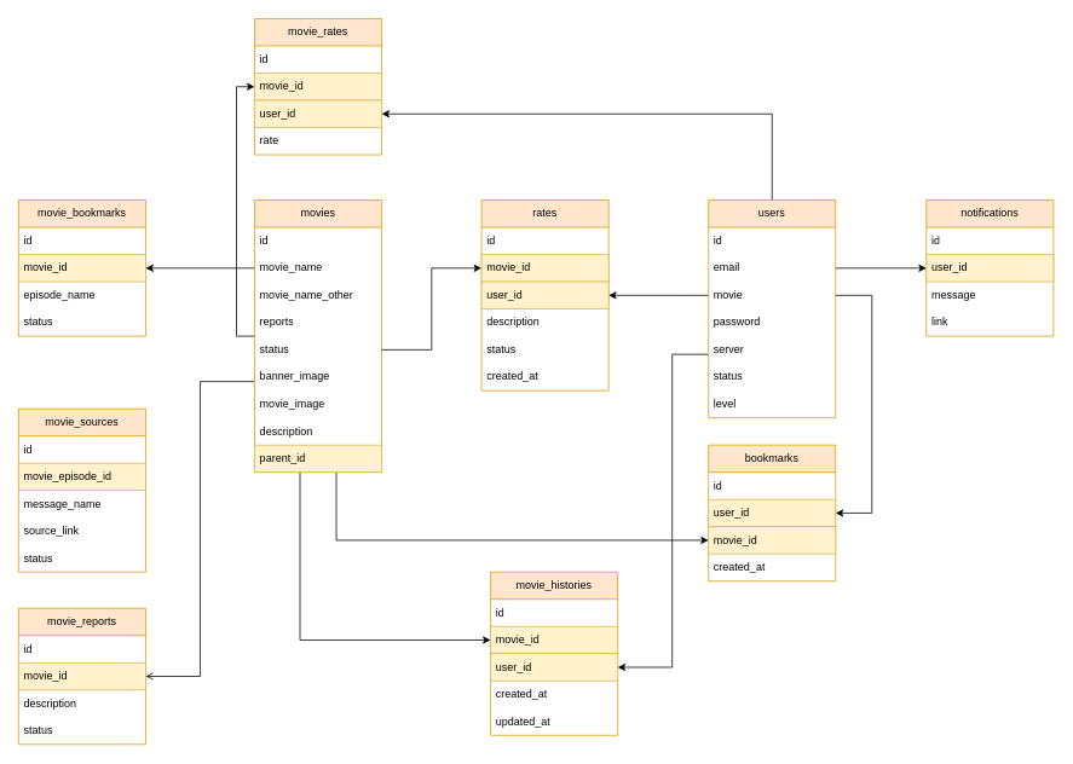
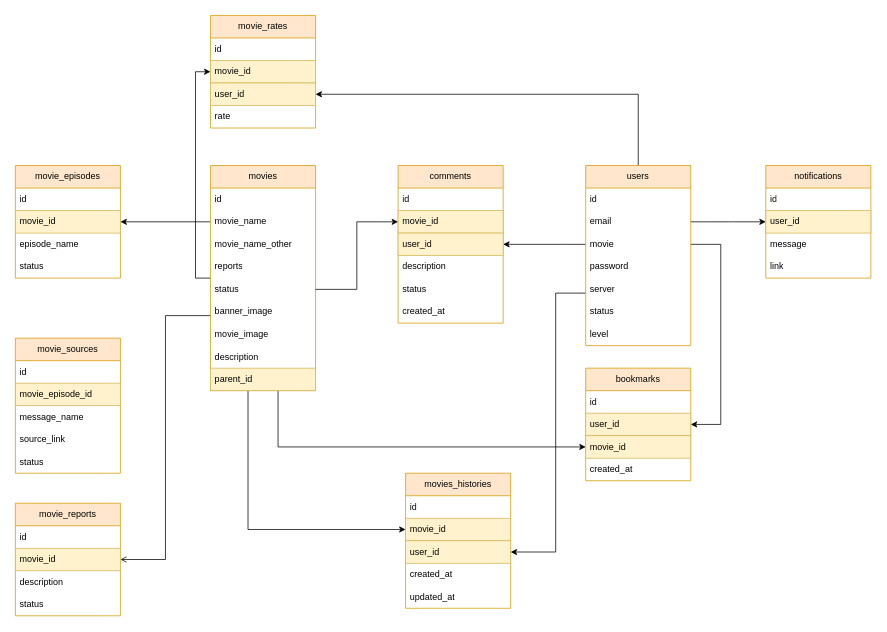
  <mxCell id="0" />
  <mxCell id="1" parent="0" />
  <mxCell id="2" style="edgeStyle=orthogonalEdgeStyle;rounded=0;orthogonalLoop=1;jettySize=auto;html=1;" parent="1" source="7" target="19" edge="1"><mxGeometry relative="1" as="geometry"><Array as="points"><mxPoint x="260" y="295" /><mxPoint x="260" y="295" /></Array></mxGeometry></mxCell>
  <mxCell id="3" style="edgeStyle=orthogonalEdgeStyle;rounded=0;orthogonalLoop=1;jettySize=auto;html=1;" parent="1" source="7" target="46" edge="1"><mxGeometry relative="1" as="geometry"><Array as="points"><mxPoint x="370" y="595" /></Array></mxGeometry></mxCell>
  <mxCell id="4" style="edgeStyle=orthogonalEdgeStyle;rounded=0;orthogonalLoop=1;jettySize=auto;html=1;" parent="1" source="7" target="50" edge="1"><mxGeometry relative="1" as="geometry"><Array as="points"><mxPoint x="260" y="370" /><mxPoint x="260" y="95" /></Array></mxGeometry></mxCell>
  <mxCell id="5" style="edgeStyle=orthogonalEdgeStyle;rounded=0;orthogonalLoop=1;jettySize=auto;html=1;" parent="1" source="7" target="55" edge="1"><mxGeometry relative="1" as="geometry"><Array as="points"><mxPoint x="330" y="705" /></Array></mxGeometry></mxCell>
  <mxCell id="6" style="edgeStyle=orthogonalEdgeStyle;rounded=0;orthogonalLoop=1;jettySize=auto;html=1;entryX=1;entryY=0.5;entryDx=0;entryDy=0;endArrow=open;" parent="1" source="7" target="70" edge="1"><mxGeometry relative="1" as="geometry"><Array as="points"><mxPoint x="220" y="420" /><mxPoint x="220" y="745" /></Array></mxGeometry></mxCell>
  <mxCell id="7" value="movies" style="swimlane;fontStyle=0;childLayout=stackLayout;horizontal=1;startSize=30;horizontalStack=0;resizeParent=1;resizeParentMax=0;resizeLast=0;collapsible=1;marginBottom=0;whiteSpace=wrap;html=1;fillColor=#ffe6cc;strokeColor=#d79b00;" parent="1" vertex="1"><mxGeometry x="280" y="220" width="140" height="300" as="geometry" /></mxCell>
  <mxCell id="8" value="id" style="text;align=left;verticalAlign=middle;spacingLeft=4;spacingRight=4;overflow=hidden;points=[[0,0.5],[1,0.5]];portConstraint=eastwest;rotatable=0;whiteSpace=wrap;html=1;" parent="7" vertex="1"><mxGeometry y="30" width="140" height="30" as="geometry" /></mxCell>
  <mxCell id="9" value="movie_name" style="text;align=left;verticalAlign=middle;spacingLeft=4;spacingRight=4;overflow=hidden;points=[[0,0.5],[1,0.5]];portConstraint=eastwest;rotatable=0;whiteSpace=wrap;html=1;" parent="7" vertex="1"><mxGeometry y="60" width="140" height="30" as="geometry" /></mxCell>
  <mxCell id="10" value="movie_name_other" style="text;align=left;verticalAlign=middle;spacingLeft=4;spacingRight=4;overflow=hidden;points=[[0,0.5],[1,0.5]];portConstraint=eastwest;rotatable=0;whiteSpace=wrap;html=1;" parent="7" vertex="1"><mxGeometry y="90" width="140" height="30" as="geometry" /></mxCell>
  <mxCell id="11" value="reports" style="text;align=left;verticalAlign=middle;spacingLeft=4;spacingRight=4;overflow=hidden;points=[[0,0.5],[1,0.5]];portConstraint=eastwest;rotatable=0;whiteSpace=wrap;html=1;" parent="7" vertex="1"><mxGeometry y="120" width="140" height="30" as="geometry" /></mxCell>
  <mxCell id="12" value="status" style="text;align=left;verticalAlign=middle;spacingLeft=4;spacingRight=4;overflow=hidden;points=[[0,0.5],[1,0.5]];portConstraint=eastwest;rotatable=0;whiteSpace=wrap;html=1;" parent="7" vertex="1"><mxGeometry y="150" width="140" height="30" as="geometry" /></mxCell>
  <mxCell id="13" value="banner_image" style="text;align=left;verticalAlign=middle;spacingLeft=4;spacingRight=4;overflow=hidden;points=[[0,0.5],[1,0.5]];portConstraint=eastwest;rotatable=0;whiteSpace=wrap;html=1;" parent="7" vertex="1"><mxGeometry y="180" width="140" height="30" as="geometry" /></mxCell>
  <mxCell id="14" value="movie_image" style="text;align=left;verticalAlign=middle;spacingLeft=4;spacingRight=4;overflow=hidden;points=[[0,0.5],[1,0.5]];portConstraint=eastwest;rotatable=0;whiteSpace=wrap;html=1;" parent="7" vertex="1"><mxGeometry y="210" width="140" height="30" as="geometry" /></mxCell>
  <mxCell id="15" value="description" style="text;align=left;verticalAlign=middle;spacingLeft=4;spacingRight=4;overflow=hidden;points=[[0,0.5],[1,0.5]];portConstraint=eastwest;rotatable=0;whiteSpace=wrap;html=1;" parent="7" vertex="1"><mxGeometry y="240" width="140" height="30" as="geometry" /></mxCell>
  <mxCell id="16" value="parent_id" style="text;align=left;verticalAlign=middle;spacingLeft=4;spacingRight=4;overflow=hidden;points=[[0,0.5],[1,0.5]];portConstraint=eastwest;rotatable=0;whiteSpace=wrap;html=1;fillColor=#fff2cc;strokeColor=#d6b656;" parent="7" vertex="1"><mxGeometry y="270" width="140" height="30" as="geometry" /></mxCell>
- <mxCell id="17" value="movie_bookmarks" style="swimlane;fontStyle=0;childLayout=stackLayout;horizontal=1;startSize=30;horizontalStack=0;resizeParent=1;resizeParentMax=0;resizeLast=0;collapsible=1;marginBottom=0;whiteSpace=wrap;html=1;fillColor=#ffe6cc;strokeColor=#d79b00;" parent="1" vertex="1"><mxGeometry x="20" y="220" width="140" height="150" as="geometry" /></mxCell>
+ <mxCell id="17" value="movie_episodes" style="swimlane;fontStyle=0;childLayout=stackLayout;horizontal=1;startSize=30;horizontalStack=0;resizeParent=1;resizeParentMax=0;resizeLast=0;collapsible=1;marginBottom=0;whiteSpace=wrap;html=1;fillColor=#ffe6cc;strokeColor=#d79b00;" parent="1" vertex="1"><mxGeometry x="20" y="220" width="140" height="150" as="geometry" /></mxCell>
  <mxCell id="18" value="id" style="text;strokeColor=none;fillColor=none;align=left;verticalAlign=middle;spacingLeft=4;spacingRight=4;overflow=hidden;points=[[0,0.5],[1,0.5]];portConstraint=eastwest;rotatable=0;whiteSpace=wrap;html=1;" parent="17" vertex="1"><mxGeometry y="30" width="140" height="30" as="geometry" /></mxCell>
  <mxCell id="19" value="movie_id" style="text;strokeColor=#d6b656;fillColor=#fff2cc;align=left;verticalAlign=middle;spacingLeft=4;spacingRight=4;overflow=hidden;points=[[0,0.5],[1,0.5]];portConstraint=eastwest;rotatable=0;whiteSpace=wrap;html=1;" parent="17" vertex="1"><mxGeometry y="60" width="140" height="30" as="geometry" /></mxCell>
  <mxCell id="20" value="episode_name" style="text;strokeColor=none;fillColor=none;align=left;verticalAlign=middle;spacingLeft=4;spacingRight=4;overflow=hidden;points=[[0,0.5],[1,0.5]];portConstraint=eastwest;rotatable=0;whiteSpace=wrap;html=1;" parent="17" vertex="1"><mxGeometry y="90" width="140" height="30" as="geometry" /></mxCell>
  <mxCell id="21" value="status" style="text;strokeColor=none;fillColor=none;align=left;verticalAlign=middle;spacingLeft=4;spacingRight=4;overflow=hidden;points=[[0,0.5],[1,0.5]];portConstraint=eastwest;rotatable=0;whiteSpace=wrap;html=1;" parent="17" vertex="1"><mxGeometry y="120" width="140" height="30" as="geometry" /></mxCell>
- <mxCell id="22" value="rates" style="swimlane;fontStyle=0;childLayout=stackLayout;horizontal=1;startSize=30;horizontalStack=0;resizeParent=1;resizeParentMax=0;resizeLast=0;collapsible=1;marginBottom=0;whiteSpace=wrap;html=1;fillColor=#ffe6cc;strokeColor=#d79b00;" parent="1" vertex="1"><mxGeometry x="530" y="220" width="140" height="210" as="geometry" /></mxCell>
+ <mxCell id="22" value="comments" style="swimlane;fontStyle=0;childLayout=stackLayout;horizontal=1;startSize=30;horizontalStack=0;resizeParent=1;resizeParentMax=0;resizeLast=0;collapsible=1;marginBottom=0;whiteSpace=wrap;html=1;fillColor=#ffe6cc;strokeColor=#d79b00;" parent="1" vertex="1"><mxGeometry x="530" y="220" width="140" height="210" as="geometry" /></mxCell>
  <mxCell id="23" value="id" style="text;strokeColor=none;fillColor=none;align=left;verticalAlign=middle;spacingLeft=4;spacingRight=4;overflow=hidden;points=[[0,0.5],[1,0.5]];portConstraint=eastwest;rotatable=0;whiteSpace=wrap;html=1;" parent="22" vertex="1"><mxGeometry y="30" width="140" height="30" as="geometry" /></mxCell>
  <mxCell id="24" value="movie_id" style="text;strokeColor=#d6b656;fillColor=#fff2cc;align=left;verticalAlign=middle;spacingLeft=4;spacingRight=4;overflow=hidden;points=[[0,0.5],[1,0.5]];portConstraint=eastwest;rotatable=0;whiteSpace=wrap;html=1;" parent="22" vertex="1"><mxGeometry y="60" width="140" height="30" as="geometry" /></mxCell>
  <mxCell id="25" value="user_id" style="text;strokeColor=#d6b656;fillColor=#fff2cc;align=left;verticalAlign=middle;spacingLeft=4;spacingRight=4;overflow=hidden;points=[[0,0.5],[1,0.5]];portConstraint=eastwest;rotatable=0;whiteSpace=wrap;html=1;" parent="22" vertex="1"><mxGeometry y="90" width="140" height="30" as="geometry" /></mxCell>
  <mxCell id="26" value="description" style="text;strokeColor=none;fillColor=none;align=left;verticalAlign=middle;spacingLeft=4;spacingRight=4;overflow=hidden;points=[[0,0.5],[1,0.5]];portConstraint=eastwest;rotatable=0;whiteSpace=wrap;html=1;" parent="22" vertex="1"><mxGeometry y="120" width="140" height="30" as="geometry" /></mxCell>
  <mxCell id="27" value="status" style="text;strokeColor=none;fillColor=none;align=left;verticalAlign=middle;spacingLeft=4;spacingRight=4;overflow=hidden;points=[[0,0.5],[1,0.5]];portConstraint=eastwest;rotatable=0;whiteSpace=wrap;html=1;" parent="22" vertex="1"><mxGeometry y="150" width="140" height="30" as="geometry" /></mxCell>
  <mxCell id="28" value="created_at" style="text;strokeColor=none;fillColor=none;align=left;verticalAlign=middle;spacingLeft=4;spacingRight=4;overflow=hidden;points=[[0,0.5],[1,0.5]];portConstraint=eastwest;rotatable=0;whiteSpace=wrap;html=1;" parent="22" vertex="1"><mxGeometry y="180" width="140" height="30" as="geometry" /></mxCell>
  <mxCell id="29" style="edgeStyle=orthogonalEdgeStyle;rounded=0;orthogonalLoop=1;jettySize=auto;html=1;" parent="1" source="12" target="24" edge="1"><mxGeometry relative="1" as="geometry" /></mxCell>
  <mxCell id="30" style="edgeStyle=orthogonalEdgeStyle;rounded=0;orthogonalLoop=1;jettySize=auto;html=1;" parent="1" source="35" target="25" edge="1"><mxGeometry relative="1" as="geometry"><Array as="points"><mxPoint x="750" y="325" /><mxPoint x="750" y="325" /></Array></mxGeometry></mxCell>
  <mxCell id="31" style="edgeStyle=orthogonalEdgeStyle;rounded=0;orthogonalLoop=1;jettySize=auto;html=1;" parent="1" source="35" target="45" edge="1"><mxGeometry relative="1" as="geometry"><Array as="points"><mxPoint x="960" y="325" /><mxPoint x="960" y="565" /></Array></mxGeometry></mxCell>
  <mxCell id="32" style="edgeStyle=orthogonalEdgeStyle;rounded=0;orthogonalLoop=1;jettySize=auto;html=1;" parent="1" source="35" target="51" edge="1"><mxGeometry relative="1" as="geometry" /></mxCell>
  <mxCell id="33" style="edgeStyle=orthogonalEdgeStyle;rounded=0;orthogonalLoop=1;jettySize=auto;html=1;entryX=0;entryY=0.5;entryDx=0;entryDy=0;" parent="1" source="35" target="61" edge="1"><mxGeometry relative="1" as="geometry"><Array as="points"><mxPoint x="970" y="295" /><mxPoint x="970" y="295" /></Array></mxGeometry></mxCell>
  <mxCell id="34" style="edgeStyle=orthogonalEdgeStyle;rounded=0;orthogonalLoop=1;jettySize=auto;html=1;" parent="1" source="35" target="56" edge="1"><mxGeometry relative="1" as="geometry"><Array as="points"><mxPoint x="740" y="390" /><mxPoint x="740" y="735" /></Array></mxGeometry></mxCell>
  <mxCell id="35" value="users" style="swimlane;fontStyle=0;childLayout=stackLayout;horizontal=1;startSize=30;horizontalStack=0;resizeParent=1;resizeParentMax=0;resizeLast=0;collapsible=1;marginBottom=0;whiteSpace=wrap;html=1;fillColor=#ffe6cc;strokeColor=#d79b00;" parent="1" vertex="1"><mxGeometry x="780" y="220" width="140" height="240" as="geometry" /></mxCell>
  <mxCell id="36" value="id" style="text;strokeColor=none;fillColor=none;align=left;verticalAlign=middle;spacingLeft=4;spacingRight=4;overflow=hidden;points=[[0,0.5],[1,0.5]];portConstraint=eastwest;rotatable=0;whiteSpace=wrap;html=1;" parent="35" vertex="1"><mxGeometry y="30" width="140" height="30" as="geometry" /></mxCell>
  <mxCell id="37" value="email" style="text;strokeColor=none;fillColor=none;align=left;verticalAlign=middle;spacingLeft=4;spacingRight=4;overflow=hidden;points=[[0,0.5],[1,0.5]];portConstraint=eastwest;rotatable=0;whiteSpace=wrap;html=1;" parent="35" vertex="1"><mxGeometry y="60" width="140" height="30" as="geometry" /></mxCell>
  <mxCell id="38" value="movie" style="text;strokeColor=none;fillColor=none;align=left;verticalAlign=middle;spacingLeft=4;spacingRight=4;overflow=hidden;points=[[0,0.5],[1,0.5]];portConstraint=eastwest;rotatable=0;whiteSpace=wrap;html=1;" parent="35" vertex="1"><mxGeometry y="90" width="140" height="30" as="geometry" /></mxCell>
  <mxCell id="39" value="password" style="text;strokeColor=none;fillColor=none;align=left;verticalAlign=middle;spacingLeft=4;spacingRight=4;overflow=hidden;points=[[0,0.5],[1,0.5]];portConstraint=eastwest;rotatable=0;whiteSpace=wrap;html=1;" parent="35" vertex="1"><mxGeometry y="120" width="140" height="30" as="geometry" /></mxCell>
  <mxCell id="40" value="server" style="text;align=left;verticalAlign=middle;spacingLeft=4;spacingRight=4;overflow=hidden;points=[[0,0.5],[1,0.5]];portConstraint=eastwest;rotatable=0;whiteSpace=wrap;html=1;" parent="35" vertex="1"><mxGeometry y="150" width="140" height="30" as="geometry" /></mxCell>
  <mxCell id="41" value="status" style="text;strokeColor=none;fillColor=none;align=left;verticalAlign=middle;spacingLeft=4;spacingRight=4;overflow=hidden;points=[[0,0.5],[1,0.5]];portConstraint=eastwest;rotatable=0;whiteSpace=wrap;html=1;" parent="35" vertex="1"><mxGeometry y="180" width="140" height="30" as="geometry" /></mxCell>
  <mxCell id="42" value="level" style="text;strokeColor=none;fillColor=none;align=left;verticalAlign=middle;spacingLeft=4;spacingRight=4;overflow=hidden;points=[[0,0.5],[1,0.5]];portConstraint=eastwest;rotatable=0;whiteSpace=wrap;html=1;" parent="35" vertex="1"><mxGeometry y="210" width="140" height="30" as="geometry" /></mxCell>
  <mxCell id="43" value="bookmarks" style="swimlane;fontStyle=0;childLayout=stackLayout;horizontal=1;startSize=30;horizontalStack=0;resizeParent=1;resizeParentMax=0;resizeLast=0;collapsible=1;marginBottom=0;whiteSpace=wrap;html=1;fillColor=#ffe6cc;strokeColor=#d79b00;" parent="1" vertex="1"><mxGeometry x="780" y="490" width="140" height="150" as="geometry" /></mxCell>
  <mxCell id="44" value="id" style="text;strokeColor=none;fillColor=none;align=left;verticalAlign=middle;spacingLeft=4;spacingRight=4;overflow=hidden;points=[[0,0.5],[1,0.5]];portConstraint=eastwest;rotatable=0;whiteSpace=wrap;html=1;" parent="43" vertex="1"><mxGeometry y="30" width="140" height="30" as="geometry" /></mxCell>
  <mxCell id="45" value="user_id" style="text;strokeColor=#d6b656;fillColor=#fff2cc;align=left;verticalAlign=middle;spacingLeft=4;spacingRight=4;overflow=hidden;points=[[0,0.5],[1,0.5]];portConstraint=eastwest;rotatable=0;whiteSpace=wrap;html=1;" parent="43" vertex="1"><mxGeometry y="60" width="140" height="30" as="geometry" /></mxCell>
  <mxCell id="46" value="movie_id" style="text;strokeColor=#d6b656;fillColor=#fff2cc;align=left;verticalAlign=middle;spacingLeft=4;spacingRight=4;overflow=hidden;points=[[0,0.5],[1,0.5]];portConstraint=eastwest;rotatable=0;whiteSpace=wrap;html=1;" parent="43" vertex="1"><mxGeometry y="90" width="140" height="30" as="geometry" /></mxCell>
  <mxCell id="47" value="created_at" style="text;strokeColor=none;fillColor=none;align=left;verticalAlign=middle;spacingLeft=4;spacingRight=4;overflow=hidden;points=[[0,0.5],[1,0.5]];portConstraint=eastwest;rotatable=0;whiteSpace=wrap;html=1;" parent="43" vertex="1"><mxGeometry y="120" width="140" height="30" as="geometry" /></mxCell>
  <mxCell id="48" value="movie_rates" style="swimlane;fontStyle=0;childLayout=stackLayout;horizontal=1;startSize=30;horizontalStack=0;resizeParent=1;resizeParentMax=0;resizeLast=0;collapsible=1;marginBottom=0;whiteSpace=wrap;html=1;fillColor=#ffe6cc;strokeColor=#d79b00;" parent="1" vertex="1"><mxGeometry x="280" y="20" width="140" height="150" as="geometry" /></mxCell>
  <mxCell id="49" value="id" style="text;strokeColor=none;fillColor=none;align=left;verticalAlign=middle;spacingLeft=4;spacingRight=4;overflow=hidden;points=[[0,0.5],[1,0.5]];portConstraint=eastwest;rotatable=0;whiteSpace=wrap;html=1;" parent="48" vertex="1"><mxGeometry y="30" width="140" height="30" as="geometry" /></mxCell>
  <mxCell id="50" value="movie_id" style="text;strokeColor=#d6b656;fillColor=#fff2cc;align=left;verticalAlign=middle;spacingLeft=4;spacingRight=4;overflow=hidden;points=[[0,0.5],[1,0.5]];portConstraint=eastwest;rotatable=0;whiteSpace=wrap;html=1;" parent="48" vertex="1"><mxGeometry y="60" width="140" height="30" as="geometry" /></mxCell>
  <mxCell id="51" value="user_id" style="text;strokeColor=#d6b656;fillColor=#fff2cc;align=left;verticalAlign=middle;spacingLeft=4;spacingRight=4;overflow=hidden;points=[[0,0.5],[1,0.5]];portConstraint=eastwest;rotatable=0;whiteSpace=wrap;html=1;" parent="48" vertex="1"><mxGeometry y="90" width="140" height="30" as="geometry" /></mxCell>
  <mxCell id="52" value="rate" style="text;strokeColor=none;fillColor=none;align=left;verticalAlign=middle;spacingLeft=4;spacingRight=4;overflow=hidden;points=[[0,0.5],[1,0.5]];portConstraint=eastwest;rotatable=0;whiteSpace=wrap;html=1;" parent="48" vertex="1"><mxGeometry y="120" width="140" height="30" as="geometry" /></mxCell>
- <mxCell id="53" value="movie_histories" style="swimlane;fontStyle=0;childLayout=stackLayout;horizontal=1;startSize=30;horizontalStack=0;resizeParent=1;resizeParentMax=0;resizeLast=0;collapsible=1;marginBottom=0;whiteSpace=wrap;html=1;fillColor=#ffe6cc;strokeColor=#d79b00;" parent="1" vertex="1"><mxGeometry x="540" y="630" width="140" height="180" as="geometry" /></mxCell>
+ <mxCell id="53" value="movies_histories" style="swimlane;fontStyle=0;childLayout=stackLayout;horizontal=1;startSize=30;horizontalStack=0;resizeParent=1;resizeParentMax=0;resizeLast=0;collapsible=1;marginBottom=0;whiteSpace=wrap;html=1;fillColor=#ffe6cc;strokeColor=#d79b00;" parent="1" vertex="1"><mxGeometry x="540" y="630" width="140" height="180" as="geometry" /></mxCell>
  <mxCell id="54" value="id" style="text;strokeColor=none;fillColor=none;align=left;verticalAlign=middle;spacingLeft=4;spacingRight=4;overflow=hidden;points=[[0,0.5],[1,0.5]];portConstraint=eastwest;rotatable=0;whiteSpace=wrap;html=1;" parent="53" vertex="1"><mxGeometry y="30" width="140" height="30" as="geometry" /></mxCell>
  <mxCell id="55" value="movie_id" style="text;strokeColor=#d6b656;fillColor=#fff2cc;align=left;verticalAlign=middle;spacingLeft=4;spacingRight=4;overflow=hidden;points=[[0,0.5],[1,0.5]];portConstraint=eastwest;rotatable=0;whiteSpace=wrap;html=1;" parent="53" vertex="1"><mxGeometry y="60" width="140" height="30" as="geometry" /></mxCell>
  <mxCell id="56" value="user_id" style="text;strokeColor=#d6b656;fillColor=#fff2cc;align=left;verticalAlign=middle;spacingLeft=4;spacingRight=4;overflow=hidden;points=[[0,0.5],[1,0.5]];portConstraint=eastwest;rotatable=0;whiteSpace=wrap;html=1;" parent="53" vertex="1"><mxGeometry y="90" width="140" height="30" as="geometry" /></mxCell>
  <mxCell id="57" value="created_at" style="text;align=left;verticalAlign=middle;spacingLeft=4;spacingRight=4;overflow=hidden;points=[[0,0.5],[1,0.5]];portConstraint=eastwest;rotatable=0;whiteSpace=wrap;html=1;" parent="53" vertex="1"><mxGeometry y="120" width="140" height="30" as="geometry" /></mxCell>
  <mxCell id="58" value="updated_at" style="text;align=left;verticalAlign=middle;spacingLeft=4;spacingRight=4;overflow=hidden;points=[[0,0.5],[1,0.5]];portConstraint=eastwest;rotatable=0;whiteSpace=wrap;html=1;" parent="53" vertex="1"><mxGeometry y="150" width="140" height="30" as="geometry" /></mxCell>
  <mxCell id="59" value="notifications" style="swimlane;fontStyle=0;childLayout=stackLayout;horizontal=1;startSize=30;horizontalStack=0;resizeParent=1;resizeParentMax=0;resizeLast=0;collapsible=1;marginBottom=0;whiteSpace=wrap;html=1;fillColor=#ffe6cc;strokeColor=#d79b00;" parent="1" vertex="1"><mxGeometry x="1020" y="220" width="140" height="150" as="geometry" /></mxCell>
  <mxCell id="60" value="id" style="text;strokeColor=none;fillColor=none;align=left;verticalAlign=middle;spacingLeft=4;spacingRight=4;overflow=hidden;points=[[0,0.5],[1,0.5]];portConstraint=eastwest;rotatable=0;whiteSpace=wrap;html=1;" parent="59" vertex="1"><mxGeometry y="30" width="140" height="30" as="geometry" /></mxCell>
  <mxCell id="61" value="user_id" style="text;strokeColor=#d6b656;fillColor=#fff2cc;align=left;verticalAlign=middle;spacingLeft=4;spacingRight=4;overflow=hidden;points=[[0,0.5],[1,0.5]];portConstraint=eastwest;rotatable=0;whiteSpace=wrap;html=1;" parent="59" vertex="1"><mxGeometry y="60" width="140" height="30" as="geometry" /></mxCell>
  <mxCell id="62" value="message" style="text;strokeColor=none;fillColor=none;align=left;verticalAlign=middle;spacingLeft=4;spacingRight=4;overflow=hidden;points=[[0,0.5],[1,0.5]];portConstraint=eastwest;rotatable=0;whiteSpace=wrap;html=1;" parent="59" vertex="1"><mxGeometry y="90" width="140" height="30" as="geometry" /></mxCell>
  <mxCell id="63" value="link" style="text;strokeColor=none;fillColor=none;align=left;verticalAlign=middle;spacingLeft=4;spacingRight=4;overflow=hidden;points=[[0,0.5],[1,0.5]];portConstraint=eastwest;rotatable=0;whiteSpace=wrap;html=1;" parent="59" vertex="1"><mxGeometry y="120" width="140" height="30" as="geometry" /></mxCell>
  <mxCell id="64" value="movie_sources" style="swimlane;fontStyle=0;childLayout=stackLayout;horizontal=1;startSize=30;horizontalStack=0;resizeParent=1;resizeParentMax=0;resizeLast=0;collapsible=1;marginBottom=0;whiteSpace=wrap;html=1;fillColor=#ffe6cc;strokeColor=#d79b00;" parent="1" vertex="1"><mxGeometry x="20" y="450" width="140" height="180" as="geometry" /></mxCell>
  <mxCell id="65" value="id" style="text;strokeColor=none;fillColor=none;align=left;verticalAlign=middle;spacingLeft=4;spacingRight=4;overflow=hidden;points=[[0,0.5],[1,0.5]];portConstraint=eastwest;rotatable=0;whiteSpace=wrap;html=1;" parent="64" vertex="1"><mxGeometry y="30" width="140" height="30" as="geometry" /></mxCell>
  <mxCell id="66" value="&lt;span style=&quot;text-align: center;&quot;&gt;movie_episode&lt;/span&gt;_id" style="text;strokeColor=#d6b656;fillColor=#fff2cc;align=left;verticalAlign=middle;spacingLeft=4;spacingRight=4;overflow=hidden;points=[[0,0.5],[1,0.5]];portConstraint=eastwest;rotatable=0;whiteSpace=wrap;html=1;" parent="64" vertex="1"><mxGeometry y="60" width="140" height="30" as="geometry" /></mxCell>
  <mxCell id="67" value="message_name" style="text;strokeColor=none;fillColor=none;align=left;verticalAlign=middle;spacingLeft=4;spacingRight=4;overflow=hidden;points=[[0,0.5],[1,0.5]];portConstraint=eastwest;rotatable=0;whiteSpace=wrap;html=1;" parent="64" vertex="1"><mxGeometry y="90" width="140" height="30" as="geometry" /></mxCell>
  <mxCell id="68" value="source_link" style="text;strokeColor=none;fillColor=none;align=left;verticalAlign=middle;spacingLeft=4;spacingRight=4;overflow=hidden;points=[[0,0.5],[1,0.5]];portConstraint=eastwest;rotatable=0;whiteSpace=wrap;html=1;" parent="64" vertex="1"><mxGeometry y="120" width="140" height="30" as="geometry" /></mxCell>
  <mxCell id="69" value="status" style="text;strokeColor=none;fillColor=none;align=left;verticalAlign=middle;spacingLeft=4;spacingRight=4;overflow=hidden;points=[[0,0.5],[1,0.5]];portConstraint=eastwest;rotatable=0;whiteSpace=wrap;html=1;" parent="64" vertex="1"><mxGeometry y="150" width="140" height="30" as="geometry" /></mxCell>
  <mxCell id="70" value="movie_reports" style="swimlane;fontStyle=0;childLayout=stackLayout;horizontal=1;startSize=30;horizontalStack=0;resizeParent=1;resizeParentMax=0;resizeLast=0;collapsible=1;marginBottom=0;whiteSpace=wrap;html=1;fillColor=#ffe6cc;strokeColor=#d79b00;" parent="1" vertex="1"><mxGeometry x="20" y="670" width="140" height="150" as="geometry" /></mxCell>
  <mxCell id="71" value="id" style="text;strokeColor=none;fillColor=none;align=left;verticalAlign=middle;spacingLeft=4;spacingRight=4;overflow=hidden;points=[[0,0.5],[1,0.5]];portConstraint=eastwest;rotatable=0;whiteSpace=wrap;html=1;" parent="70" vertex="1"><mxGeometry y="30" width="140" height="30" as="geometry" /></mxCell>
  <mxCell id="72" value="&lt;span style=&quot;text-align: center;&quot;&gt;movie&lt;/span&gt;_id" style="text;strokeColor=#d6b656;fillColor=#fff2cc;align=left;verticalAlign=middle;spacingLeft=4;spacingRight=4;overflow=hidden;points=[[0,0.5],[1,0.5]];portConstraint=eastwest;rotatable=0;whiteSpace=wrap;html=1;" parent="70" vertex="1"><mxGeometry y="60" width="140" height="30" as="geometry" /></mxCell>
  <mxCell id="73" value="description" style="text;strokeColor=none;fillColor=none;align=left;verticalAlign=middle;spacingLeft=4;spacingRight=4;overflow=hidden;points=[[0,0.5],[1,0.5]];portConstraint=eastwest;rotatable=0;whiteSpace=wrap;html=1;" parent="70" vertex="1"><mxGeometry y="90" width="140" height="30" as="geometry" /></mxCell>
  <mxCell id="74" value="status" style="text;strokeColor=none;fillColor=none;align=left;verticalAlign=middle;spacingLeft=4;spacingRight=4;overflow=hidden;points=[[0,0.5],[1,0.5]];portConstraint=eastwest;rotatable=0;whiteSpace=wrap;html=1;" parent="70" vertex="1"><mxGeometry y="120" width="140" height="30" as="geometry" /></mxCell>
